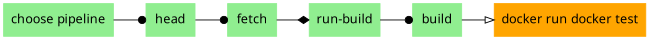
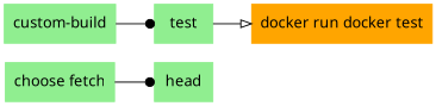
  digraph {
    fontname="ui-system,sans-serif"
    rankdir=LR
    node [color="#90ee90" fillcolor="#90ee90" fontname="ui-system,sans-serif" shape=box style=filled]
    edge [arrowhead=dot fontname="ui-system,sans-serif"]
-   n1 [label="choose pipeline"]
+   n1 [label="choose fetch"]
    n2 [label=head]
-   n3 [label=fetch]
-   n4 [label="run-build"]
-   n5 [label=build]
+   n4 [label="custom-build"]
+   n5 [label=test]
    n6 [color="#ffa500" fillcolor="#ffa500" label="docker run docker test"]
    n1 -> n2
-   n2 -> n3
-   n3 -> n4 [arrowhead=diamond]
    n4 -> n5
    n5 -> n6 [arrowhead=onormal]
  }
